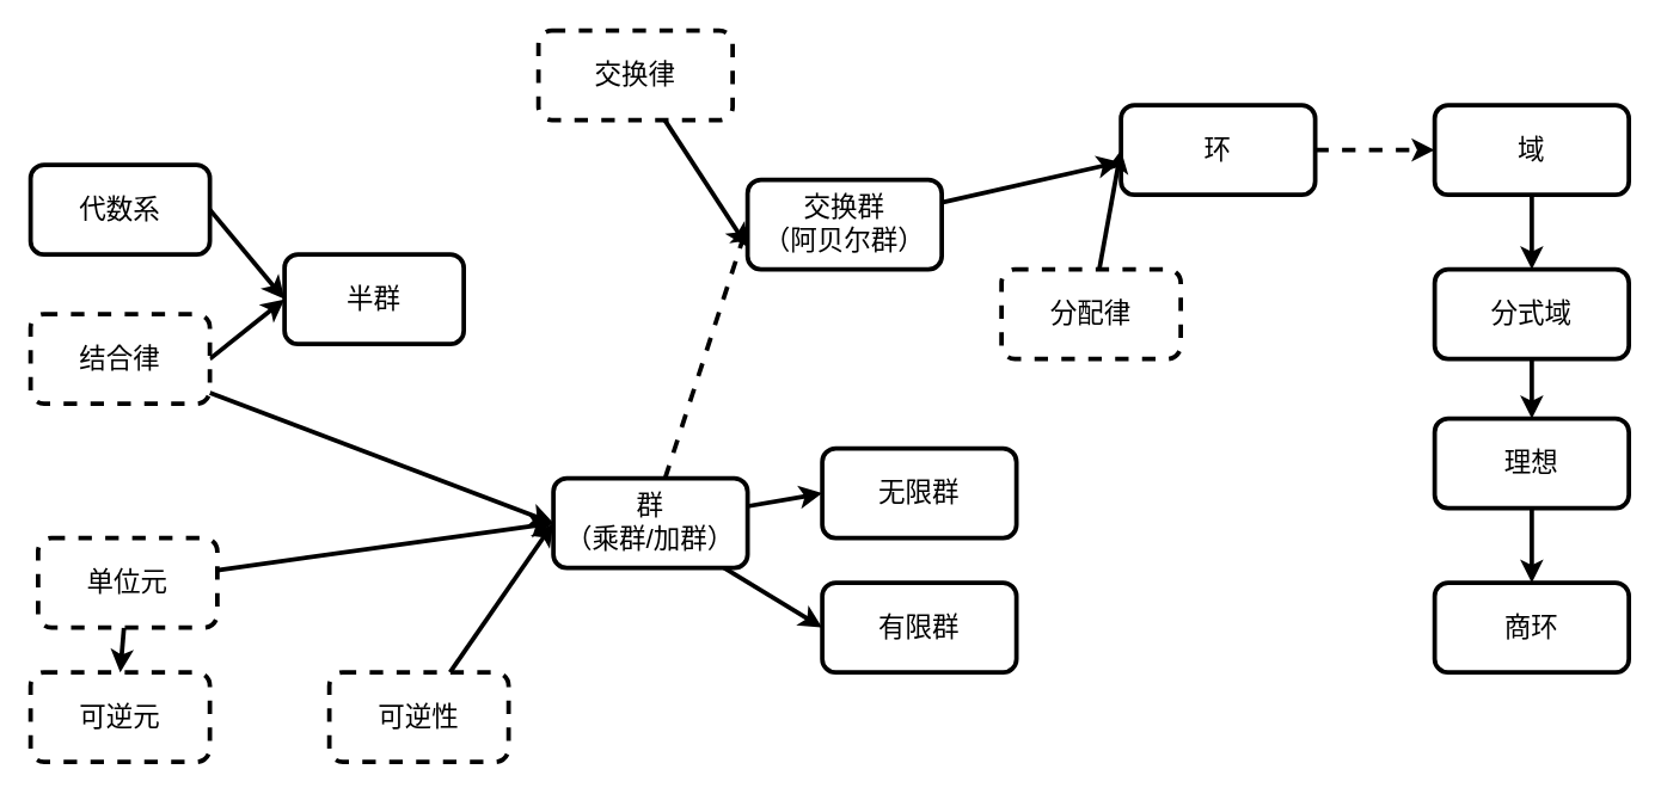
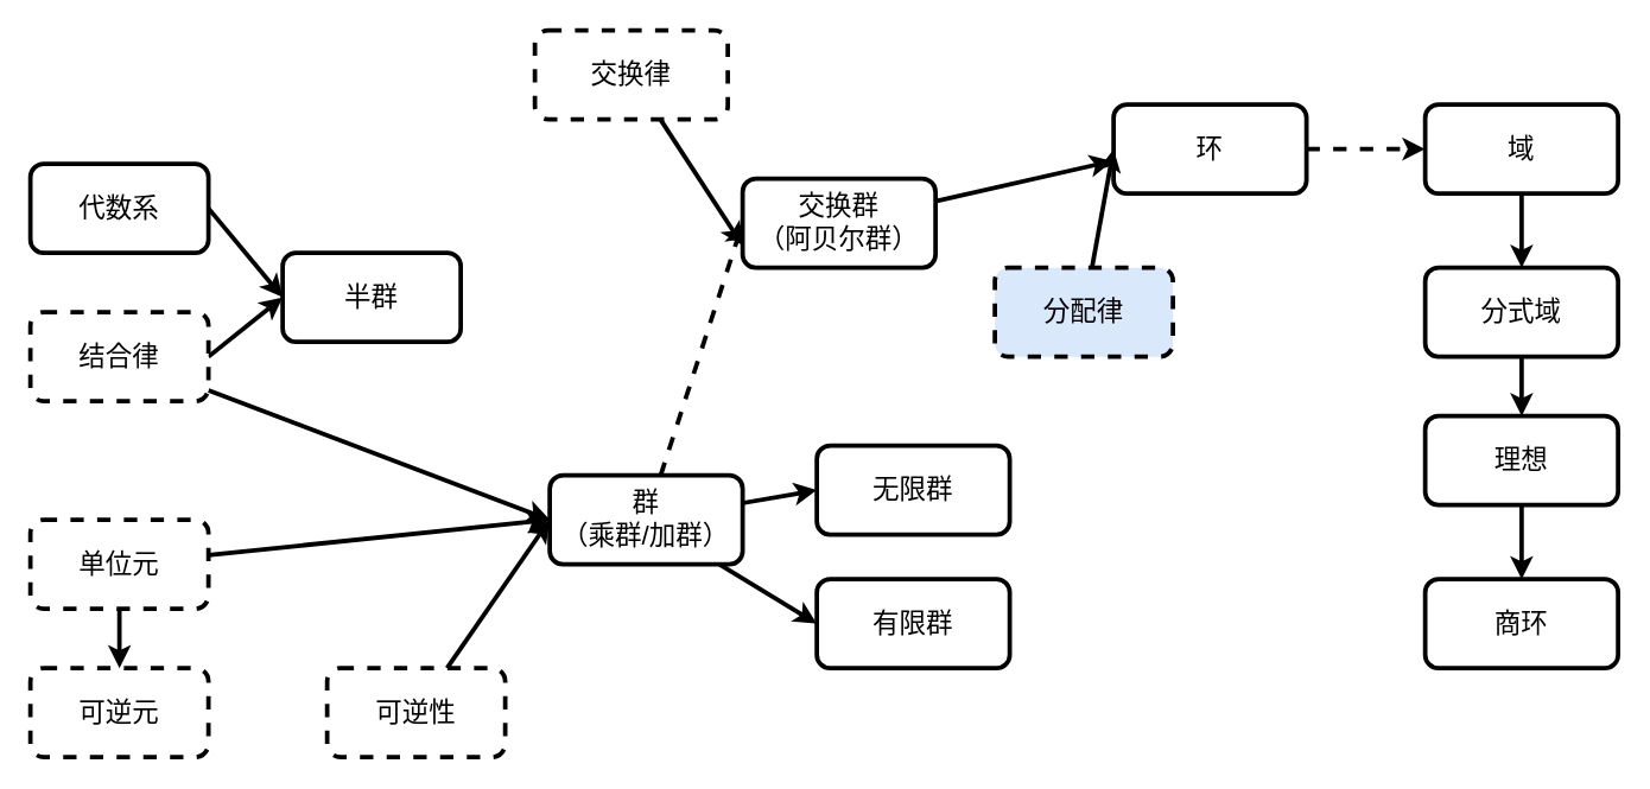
  <mxCell id="0" />
  <mxCell id="1" parent="0" />
  <mxCell id="2" style="rounded=0;orthogonalLoop=1;jettySize=auto;html=1;entryX=0;entryY=0.5;entryDx=0;entryDy=0;strokeWidth=3;exitX=1;exitY=0.5;exitDx=0;exitDy=0;" edge="1" parent="1" source="3" target="7"><mxGeometry relative="1" as="geometry" /></mxCell>
  <mxCell id="3" value="&lt;font style=&quot;font-size: 18px&quot;&gt;代数系&lt;/font&gt;" style="rounded=1;whiteSpace=wrap;html=1;strokeWidth=3;" vertex="1" parent="1"><mxGeometry x="20" y="110" width="120" height="60" as="geometry" /></mxCell>
  <mxCell id="4" style="edgeStyle=none;rounded=0;orthogonalLoop=1;jettySize=auto;html=1;entryX=0;entryY=0.5;entryDx=0;entryDy=0;strokeWidth=3;exitX=1;exitY=0.5;exitDx=0;exitDy=0;" edge="1" parent="1" source="6" target="7"><mxGeometry relative="1" as="geometry" /></mxCell>
  <mxCell id="5" style="edgeStyle=none;rounded=0;orthogonalLoop=1;jettySize=auto;html=1;entryX=0;entryY=0.5;entryDx=0;entryDy=0;strokeWidth=3;" edge="1" parent="1" source="6" target="15"><mxGeometry relative="1" as="geometry" /></mxCell>
  <mxCell id="6" value="&lt;font style=&quot;font-size: 18px&quot;&gt;结合律&lt;/font&gt;" style="rounded=1;whiteSpace=wrap;html=1;strokeWidth=3;dashed=1;" vertex="1" parent="1"><mxGeometry x="20" y="210" width="120" height="60" as="geometry" /></mxCell>
  <mxCell id="7" value="&lt;font style=&quot;font-size: 18px&quot;&gt;半群&lt;/font&gt;" style="rounded=1;whiteSpace=wrap;html=1;strokeWidth=3;" vertex="1" parent="1"><mxGeometry x="190" y="170" width="120" height="60" as="geometry" /></mxCell>
  <mxCell id="8" style="edgeStyle=none;rounded=0;orthogonalLoop=1;jettySize=auto;html=1;entryX=0.5;entryY=0;entryDx=0;entryDy=0;strokeWidth=3;" edge="1" parent="1" source="10" target="11"><mxGeometry relative="1" as="geometry" /></mxCell>
  <mxCell id="9" style="edgeStyle=none;rounded=0;orthogonalLoop=1;jettySize=auto;html=1;entryX=0;entryY=0.5;entryDx=0;entryDy=0;strokeWidth=3;" edge="1" parent="1" source="10" target="15"><mxGeometry relative="1" as="geometry" /></mxCell>
- <mxCell id="10" value="&lt;font style=&quot;font-size: 18px&quot;&gt;单位元&lt;/font&gt;" style="rounded=1;whiteSpace=wrap;html=1;strokeWidth=3;dashed=1;" vertex="1" parent="1"><mxGeometry x="25" y="360" width="120" height="60" as="geometry" /></mxCell>
+ <mxCell id="10" value="&lt;font style=&quot;font-size: 18px&quot;&gt;单位元&lt;/font&gt;" style="rounded=1;whiteSpace=wrap;html=1;strokeWidth=3;dashed=1;" vertex="1" parent="1"><mxGeometry x="20" y="350" width="120" height="60" as="geometry" /></mxCell>
  <mxCell id="11" value="&lt;font style=&quot;font-size: 18px&quot;&gt;可逆元&lt;/font&gt;" style="rounded=1;whiteSpace=wrap;html=1;strokeWidth=3;dashed=1;" vertex="1" parent="1"><mxGeometry x="20" y="450" width="120" height="60" as="geometry" /></mxCell>
  <mxCell id="12" style="edgeStyle=none;rounded=0;orthogonalLoop=1;jettySize=auto;html=1;entryX=0;entryY=0.5;entryDx=0;entryDy=0;strokeWidth=3;dashed=1;" edge="1" parent="1" source="15" target="19"><mxGeometry relative="1" as="geometry" /></mxCell>
  <mxCell id="13" style="edgeStyle=none;rounded=0;orthogonalLoop=1;jettySize=auto;html=1;entryX=0;entryY=0.5;entryDx=0;entryDy=0;strokeWidth=3;" edge="1" parent="1" source="15" target="23"><mxGeometry relative="1" as="geometry" /></mxCell>
  <mxCell id="14" style="edgeStyle=none;rounded=0;orthogonalLoop=1;jettySize=auto;html=1;entryX=0;entryY=0.5;entryDx=0;entryDy=0;strokeWidth=3;" edge="1" parent="1" source="15" target="22"><mxGeometry relative="1" as="geometry" /></mxCell>
  <mxCell id="15" value="&lt;font style=&quot;font-size: 18px&quot;&gt;群&lt;br&gt;（乘群/加群）&lt;/font&gt;" style="rounded=1;whiteSpace=wrap;html=1;strokeWidth=3;" vertex="1" parent="1"><mxGeometry x="370" y="320" width="130" height="60" as="geometry" /></mxCell>
  <mxCell id="16" style="edgeStyle=none;rounded=0;orthogonalLoop=1;jettySize=auto;html=1;entryX=0;entryY=0.5;entryDx=0;entryDy=0;strokeWidth=3;" edge="1" parent="1" source="17" target="15"><mxGeometry relative="1" as="geometry" /></mxCell>
  <mxCell id="17" value="&lt;font style=&quot;font-size: 18px&quot;&gt;可逆性&lt;/font&gt;" style="rounded=1;whiteSpace=wrap;html=1;strokeWidth=3;comic=0;shadow=0;dashed=1;" vertex="1" parent="1"><mxGeometry x="220" y="450" width="120" height="60" as="geometry" /></mxCell>
  <mxCell id="18" style="edgeStyle=none;rounded=0;orthogonalLoop=1;jettySize=auto;html=1;entryX=-0.005;entryY=0.634;entryDx=0;entryDy=0;entryPerimeter=0;strokeWidth=3;" edge="1" parent="1" source="19" target="25"><mxGeometry relative="1" as="geometry" /></mxCell>
  <mxCell id="19" value="&lt;span style=&quot;font-size: 18px&quot;&gt;交换群&lt;br&gt;（阿贝尔群）&lt;br&gt;&lt;/span&gt;" style="rounded=1;whiteSpace=wrap;html=1;strokeWidth=3;" vertex="1" parent="1"><mxGeometry x="500" y="120" width="130" height="60" as="geometry" /></mxCell>
  <mxCell id="20" style="edgeStyle=none;rounded=0;orthogonalLoop=1;jettySize=auto;html=1;entryX=0;entryY=0.75;entryDx=0;entryDy=0;strokeWidth=3;" edge="1" parent="1" source="21" target="19"><mxGeometry relative="1" as="geometry" /></mxCell>
  <mxCell id="21" value="&lt;span style=&quot;font-size: 18px&quot;&gt;交换律&lt;br&gt;&lt;/span&gt;" style="rounded=1;whiteSpace=wrap;html=1;strokeWidth=3;dashed=1;" vertex="1" parent="1"><mxGeometry x="360" y="20" width="130" height="60" as="geometry" /></mxCell>
  <mxCell id="22" value="&lt;font style=&quot;font-size: 18px&quot;&gt;无限群&lt;/font&gt;" style="rounded=1;whiteSpace=wrap;html=1;strokeWidth=3;" vertex="1" parent="1"><mxGeometry x="550" y="300" width="130" height="60" as="geometry" /></mxCell>
  <mxCell id="23" value="&lt;font style=&quot;font-size: 18px&quot;&gt;有限群&lt;/font&gt;" style="rounded=1;whiteSpace=wrap;html=1;strokeWidth=3;" vertex="1" parent="1"><mxGeometry x="550" y="390" width="130" height="60" as="geometry" /></mxCell>
  <mxCell id="24" style="edgeStyle=none;rounded=0;orthogonalLoop=1;jettySize=auto;html=1;strokeWidth=3;dashed=1;" edge="1" parent="1" source="25" target="29"><mxGeometry relative="1" as="geometry" /></mxCell>
  <mxCell id="25" value="&lt;span style=&quot;font-size: 18px&quot;&gt;环&lt;br&gt;&lt;/span&gt;" style="rounded=1;whiteSpace=wrap;html=1;strokeWidth=3;" vertex="1" parent="1"><mxGeometry x="750" y="70" width="130" height="60" as="geometry" /></mxCell>
  <mxCell id="26" style="edgeStyle=none;rounded=0;orthogonalLoop=1;jettySize=auto;html=1;entryX=0;entryY=0.5;entryDx=0;entryDy=0;strokeWidth=3;" edge="1" parent="1" source="27" target="25"><mxGeometry relative="1" as="geometry" /></mxCell>
- <mxCell id="27" value="&lt;font style=&quot;font-size: 18px&quot;&gt;分配律&lt;/font&gt;" style="rounded=1;whiteSpace=wrap;html=1;strokeWidth=3;comic=0;shadow=0;dashed=1;" vertex="1" parent="1"><mxGeometry x="670" y="180" width="120" height="60" as="geometry" /></mxCell>
+ <mxCell id="27" value="&lt;font style=&quot;font-size: 18px&quot;&gt;分配律&lt;/font&gt;" style="rounded=1;whiteSpace=wrap;html=1;strokeWidth=3;comic=0;shadow=0;dashed=1;fillColor=#dae8fc;" vertex="1" parent="1"><mxGeometry x="670" y="180" width="120" height="60" as="geometry" /></mxCell>
  <mxCell id="28" style="edgeStyle=none;rounded=0;orthogonalLoop=1;jettySize=auto;html=1;entryX=0.5;entryY=0;entryDx=0;entryDy=0;strokeWidth=3;" edge="1" parent="1" source="29" target="31"><mxGeometry relative="1" as="geometry" /></mxCell>
  <mxCell id="29" value="&lt;span style=&quot;font-size: 18px&quot;&gt;域&lt;br&gt;&lt;/span&gt;" style="rounded=1;whiteSpace=wrap;html=1;strokeWidth=3;" vertex="1" parent="1"><mxGeometry x="960" y="70" width="130" height="60" as="geometry" /></mxCell>
  <mxCell id="30" style="edgeStyle=none;rounded=0;orthogonalLoop=1;jettySize=auto;html=1;strokeWidth=3;" edge="1" parent="1" source="31" target="33"><mxGeometry relative="1" as="geometry" /></mxCell>
  <mxCell id="31" value="&lt;span style=&quot;font-size: 18px&quot;&gt;分式域&lt;br&gt;&lt;/span&gt;" style="rounded=1;whiteSpace=wrap;html=1;strokeWidth=3;" vertex="1" parent="1"><mxGeometry x="960" y="180" width="130" height="60" as="geometry" /></mxCell>
  <mxCell id="32" style="edgeStyle=none;rounded=0;orthogonalLoop=1;jettySize=auto;html=1;strokeWidth=3;" edge="1" parent="1" source="33" target="34"><mxGeometry relative="1" as="geometry" /></mxCell>
  <mxCell id="33" value="&lt;span style=&quot;font-size: 18px&quot;&gt;理想&lt;br&gt;&lt;/span&gt;" style="rounded=1;whiteSpace=wrap;html=1;strokeWidth=3;" vertex="1" parent="1"><mxGeometry x="960" y="280" width="130" height="60" as="geometry" /></mxCell>
  <mxCell id="34" value="&lt;span style=&quot;font-size: 18px&quot;&gt;商环&lt;br&gt;&lt;/span&gt;" style="rounded=1;whiteSpace=wrap;html=1;strokeWidth=3;" vertex="1" parent="1"><mxGeometry x="960" y="390" width="130" height="60" as="geometry" /></mxCell>
